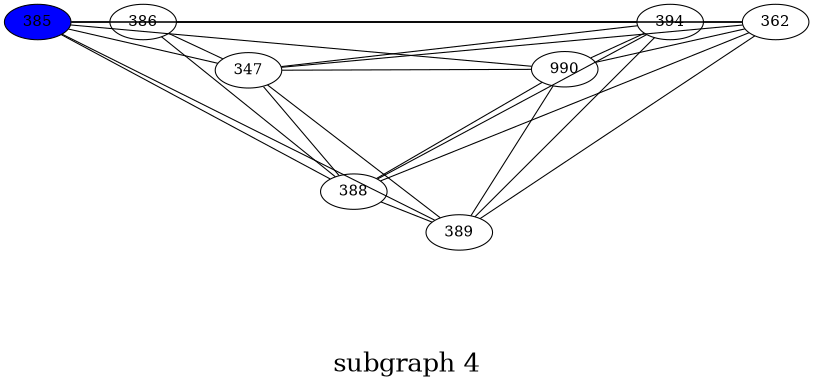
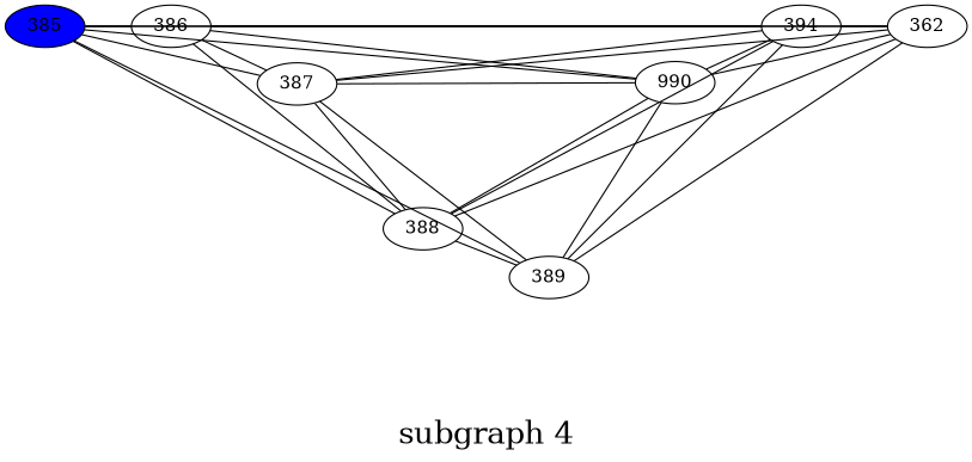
  graph {
    fontsize=24
    label="\nsubgraph 4\n"
    rankdir=LR
    splines=false
    node [shape=ellipse]
    385 [fillcolor=blue height=0.3 style=filled width=0.3]
    386 [height=0.3 width=0.3]
-   387 [height=0.3 width=0.3 label=347]
+   387 [height=0.3 width=0.3]
    388 [height=0.3 width=0.3]
    389 [height=0.3 width=0.3]
    n6 [height=0.3 label=990 width=0.3]
    n7 [height=0.3 label=394 width=0.3]
    n8 [height=0.3 label=362 width=0.3]
    385 -- 386
    385 -- 387
    385 -- 388
    385 -- 389
    385 -- n6
    385 -- n7
    385 -- n8
    386 -- 387
    386 -- 388
+   386 -- n6
    386 -- n7
    386 -- n8
    387 -- 388
    387 -- 389
    387 -- n6
    387 -- n7
    387 -- n8
    388 -- 389
    388 -- n6
    388 -- n7
    388 -- n8
    389 -- n6
    389 -- n7
    389 -- n8
    n6 -- n7
    n6 -- n8
    n7 -- n8
  }
